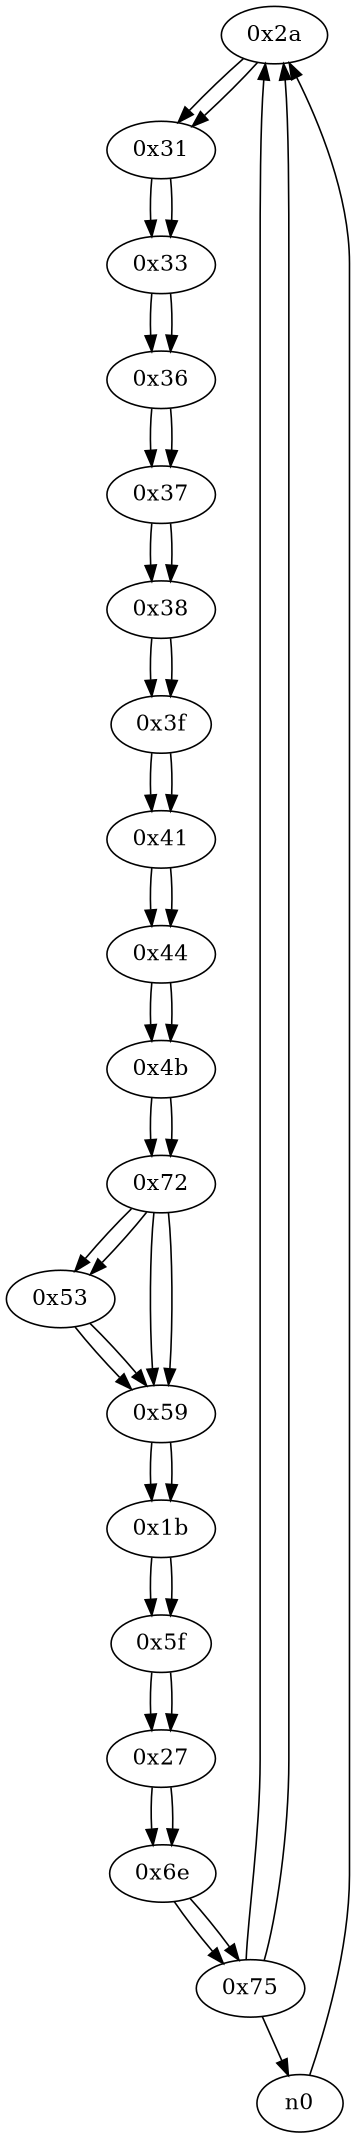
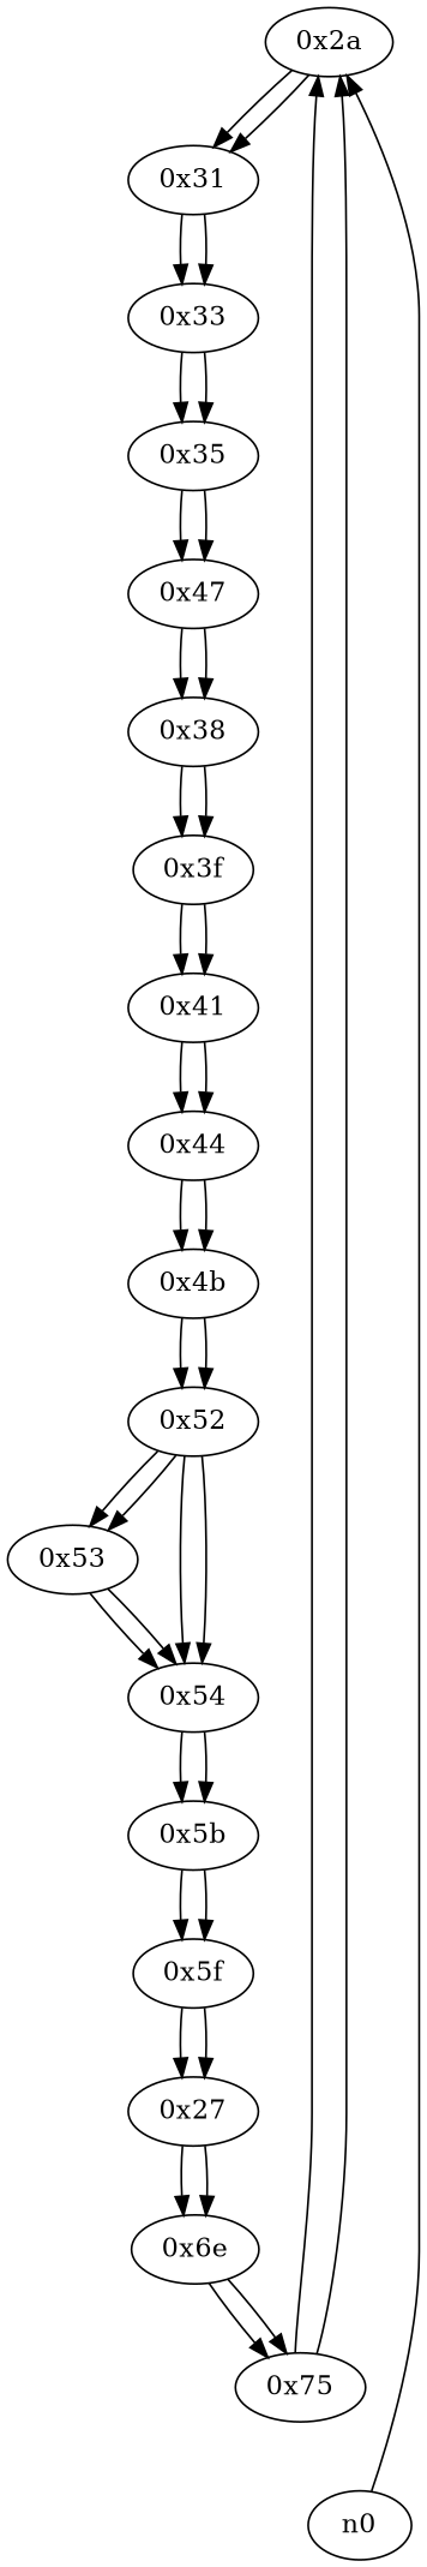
  digraph {
    n1 [label="0x2a"]
    n2 [label="0x31"]
    n3 [label="0x33"]
-   n4 [label="0x36"]
-   n5 [label="0x37"]
+   n4 [label="0x35"]
+   n5 [label="0x47"]
    n6 [label="0x38"]
    n7 [label="0x3f"]
    n8 [label="0x41"]
    n9 [label="0x44"]
    nb [label="0x4b"]
-   nc [label="0x72"]
+   nc [label="0x52"]
    na [label="0x75"]
    n0
    nd [label="0x53"]
-   ne [label="0x59"]
-   nf [label="0x1b"]
+   ne [label="0x54"]
+   nf [label="0x5b"]
    n10 [label="0x5f"]
    n11 [label="0x27"]
    n12 [label="0x6e"]
    n1 -> n2
    n1 -> n2
    n2 -> n3
    n2 -> n3
    n3 -> n4
    n3 -> n4
    n4 -> n5
    n4 -> n5
    n5 -> n6
    n5 -> n6
    n6 -> n7
    n6 -> n7
    n7 -> n8
    n7 -> n8
    n8 -> n9
    n8 -> n9
    n9 -> nb
    n9 -> nb
    nb -> nc
    nb -> nc
    nc -> nd
    nc -> nd
    nc -> ne
    nc -> ne
    na -> n1
    na -> n1
-   na -> n0
    n0 -> n1
    nd -> ne
    nd -> ne
    ne -> nf
    ne -> nf
    nf -> n10
    nf -> n10
    n10 -> n11
    n10 -> n11
    n11 -> n12
    n11 -> n12
    n12 -> na
    n12 -> na
  }
